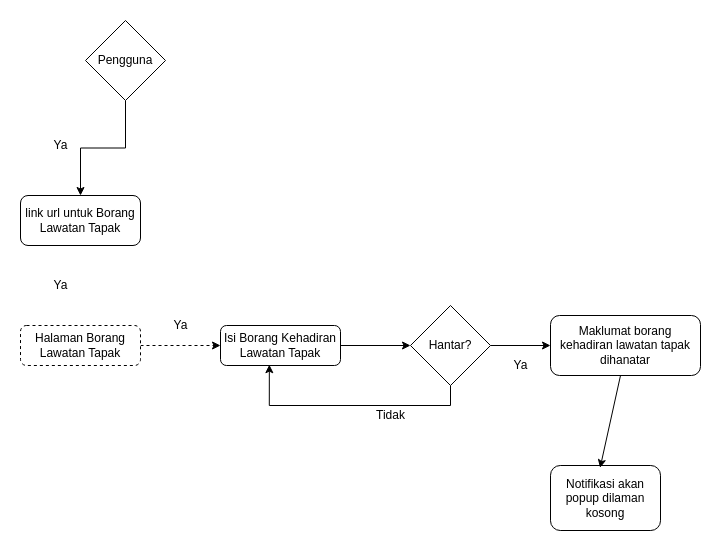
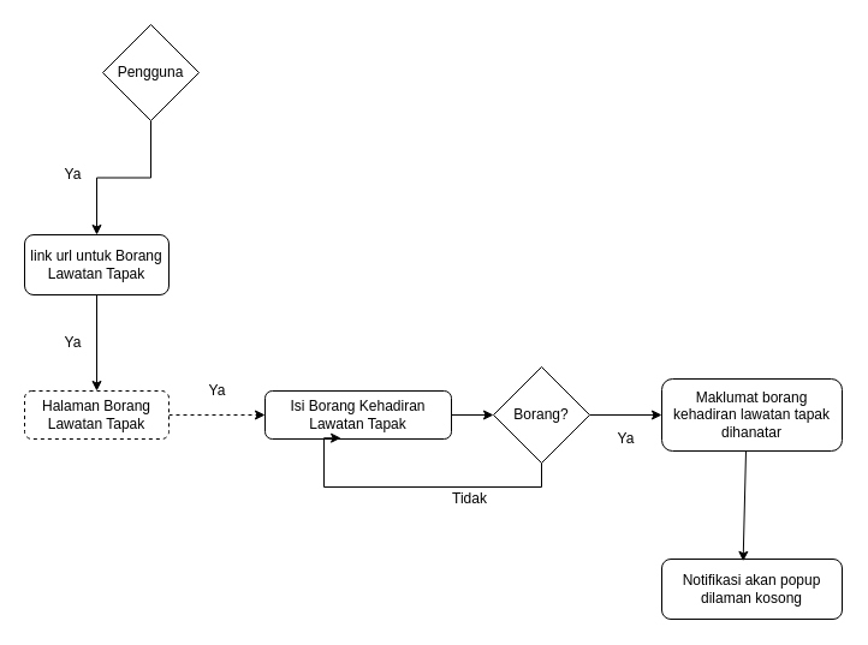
  <mxCell id="0" />
  <mxCell id="1" parent="0" />
  <mxCell id="2" style="edgeStyle=orthogonalEdgeStyle;rounded=0;orthogonalLoop=1;jettySize=auto;html=1;exitX=0.5;exitY=1;exitDx=0;exitDy=0;" parent="1" source="3" target="5" edge="1"><mxGeometry relative="1" as="geometry" /></mxCell>
  <mxCell id="3" value="Pengguna" style="rhombus;whiteSpace=wrap;html=1;" parent="1" vertex="1"><mxGeometry x="85" y="20" width="80" height="80" as="geometry" /></mxCell>
+ <mxCell id="4" style="edgeStyle=orthogonalEdgeStyle;rounded=0;orthogonalLoop=1;jettySize=auto;html=1;entryX=0.5;entryY=0;entryDx=0;entryDy=0;" parent="1" source="5" target="7" edge="1"><mxGeometry relative="1" as="geometry" /></mxCell>
  <mxCell id="5" value="link url untuk Borang Lawatan Tapak" style="rounded=1;whiteSpace=wrap;html=1;" parent="1" vertex="1"><mxGeometry x="20" y="195" width="120" height="50" as="geometry" /></mxCell>
  <mxCell id="6" value="" style="edgeStyle=orthogonalEdgeStyle;rounded=0;orthogonalLoop=1;jettySize=auto;html=1;dashed=1;" parent="1" source="7" target="9" edge="1"><mxGeometry relative="1" as="geometry" /></mxCell>
  <mxCell id="7" value="Halaman Borang Lawatan Tapak" style="rounded=1;whiteSpace=wrap;html=1;dashed=1;" parent="1" vertex="1"><mxGeometry x="20" y="325" width="120" height="40" as="geometry" /></mxCell>
  <mxCell id="8" style="edgeStyle=orthogonalEdgeStyle;rounded=0;orthogonalLoop=1;jettySize=auto;html=1;" parent="1" source="9" target="12" edge="1"><mxGeometry relative="1" as="geometry" /></mxCell>
- <mxCell id="9" value="Isi Borang Kehadiran Lawatan Tapak" style="rounded=1;whiteSpace=wrap;html=1;" parent="1" vertex="1"><mxGeometry x="220" y="325" width="120" height="40" as="geometry" /></mxCell>
+ <mxCell id="9" value="Isi Borang Kehadiran Lawatan Tapak" style="rounded=1;whiteSpace=wrap;html=1;" parent="1" vertex="1"><mxGeometry x="220" y="325" width="155" height="40" as="geometry" /></mxCell>
  <mxCell id="10" style="edgeStyle=orthogonalEdgeStyle;rounded=0;orthogonalLoop=1;jettySize=auto;html=1;entryX=0;entryY=0.5;entryDx=0;entryDy=0;" parent="1" source="12" target="13" edge="1"><mxGeometry relative="1" as="geometry" /></mxCell>
  <mxCell id="11" style="edgeStyle=orthogonalEdgeStyle;rounded=0;orthogonalLoop=1;jettySize=auto;html=1;entryX=0.407;entryY=0.98;entryDx=0;entryDy=0;entryPerimeter=0;" parent="1" source="12" target="9" edge="1"><mxGeometry relative="1" as="geometry"><Array as="points"><mxPoint x="450" y="405" /><mxPoint x="269" y="405" /></Array></mxGeometry></mxCell>
- <mxCell id="12" value="Hantar?" style="rhombus;whiteSpace=wrap;html=1;" parent="1" vertex="1"><mxGeometry x="410" y="305" width="80" height="80" as="geometry" /></mxCell>
+ <mxCell id="12" value="Borang?" style="rhombus;whiteSpace=wrap;html=1;" parent="1" vertex="1"><mxGeometry x="410" y="305" width="80" height="80" as="geometry" /></mxCell>
  <mxCell id="13" value="Maklumat borang kehadiran lawatan tapak dihanatar" style="rounded=1;whiteSpace=wrap;html=1;" parent="1" vertex="1"><mxGeometry x="550" y="315" width="150" height="60" as="geometry" /></mxCell>
  <mxCell id="14" value="Tidak" style="text;html=1;align=center;verticalAlign=middle;resizable=0;points=[];autosize=1;" parent="1" vertex="1"><mxGeometry x="370" y="405" width="40" height="20" as="geometry" /></mxCell>
  <mxCell id="15" value="Ya" style="text;html=1;align=center;verticalAlign=middle;resizable=0;points=[];autosize=1;" parent="1" vertex="1"><mxGeometry x="505" y="355" width="30" height="20" as="geometry" /></mxCell>
  <mxCell id="16" value="Ya" style="text;html=1;align=center;verticalAlign=middle;resizable=0;points=[];autosize=1;" parent="1" vertex="1"><mxGeometry x="165" y="315" width="30" height="20" as="geometry" /></mxCell>
  <mxCell id="17" value="Ya" style="text;html=1;align=center;verticalAlign=middle;resizable=0;points=[];autosize=1;" parent="1" vertex="1"><mxGeometry x="45" y="275" width="30" height="20" as="geometry" /></mxCell>
  <mxCell id="18" value="Ya" style="text;html=1;align=center;verticalAlign=middle;resizable=0;points=[];autosize=1;" parent="1" vertex="1"><mxGeometry x="45" y="135" width="30" height="20" as="geometry" /></mxCell>
- <mxCell id="19" value="Notifikasi akan popup dilaman kosong" style="rounded=1;whiteSpace=wrap;html=1;" parent="1" vertex="1"><mxGeometry x="550" y="465" width="110" height="65" as="geometry" /></mxCell>
+ <mxCell id="19" value="Notifikasi akan popup dilaman kosong" style="rounded=1;whiteSpace=wrap;html=1;" parent="1" vertex="1"><mxGeometry x="550" y="465" width="150" height="50" as="geometry" /></mxCell>
  <mxCell id="20" value="" style="endArrow=classic;html=1;entryX=0.451;entryY=0.036;entryDx=0;entryDy=0;entryPerimeter=0;" parent="1" target="19" edge="1"><mxGeometry width="50" height="50" relative="1" as="geometry"><mxPoint x="620" y="375" as="sourcePoint" /><mxPoint x="616" y="444" as="targetPoint" /></mxGeometry></mxCell>
